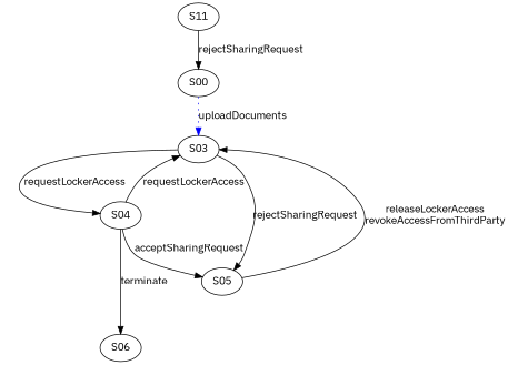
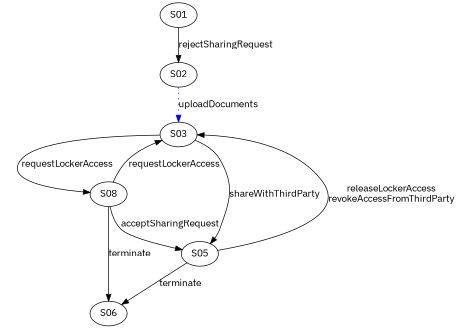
  digraph {
    fontname="IBM Plex Sans"
    node [fontname="IBM Plex Sans"]
    edge [color=black fontname="IBM Plex Sans"]
-   S01 [label=S11]
-   S02 [label=S00]
+   S01
+   S02
    S03
-   S04
+   S04 [label=S08]
    S05
    S06
    S01 -> S02 [label=rejectSharingRequest]
    S02 -> S03 [color=blue label=uploadDocuments style=dotted]
    S03 -> S04 [label=requestLockerAccess]
-   S03 -> S05 [label=rejectSharingRequest]
+   S03 -> S05 [label=shareWithThirdParty]
    S04 -> S03 [label=requestLockerAccess]
    S04 -> S05 [label=acceptSharingRequest]
    S04 -> S06 [label=terminate]
    S05 -> S03 [label="releaseLockerAccess\nrevokeAccessFromThirdParty"]
+   S05 -> S06 [label=terminate]
  }
